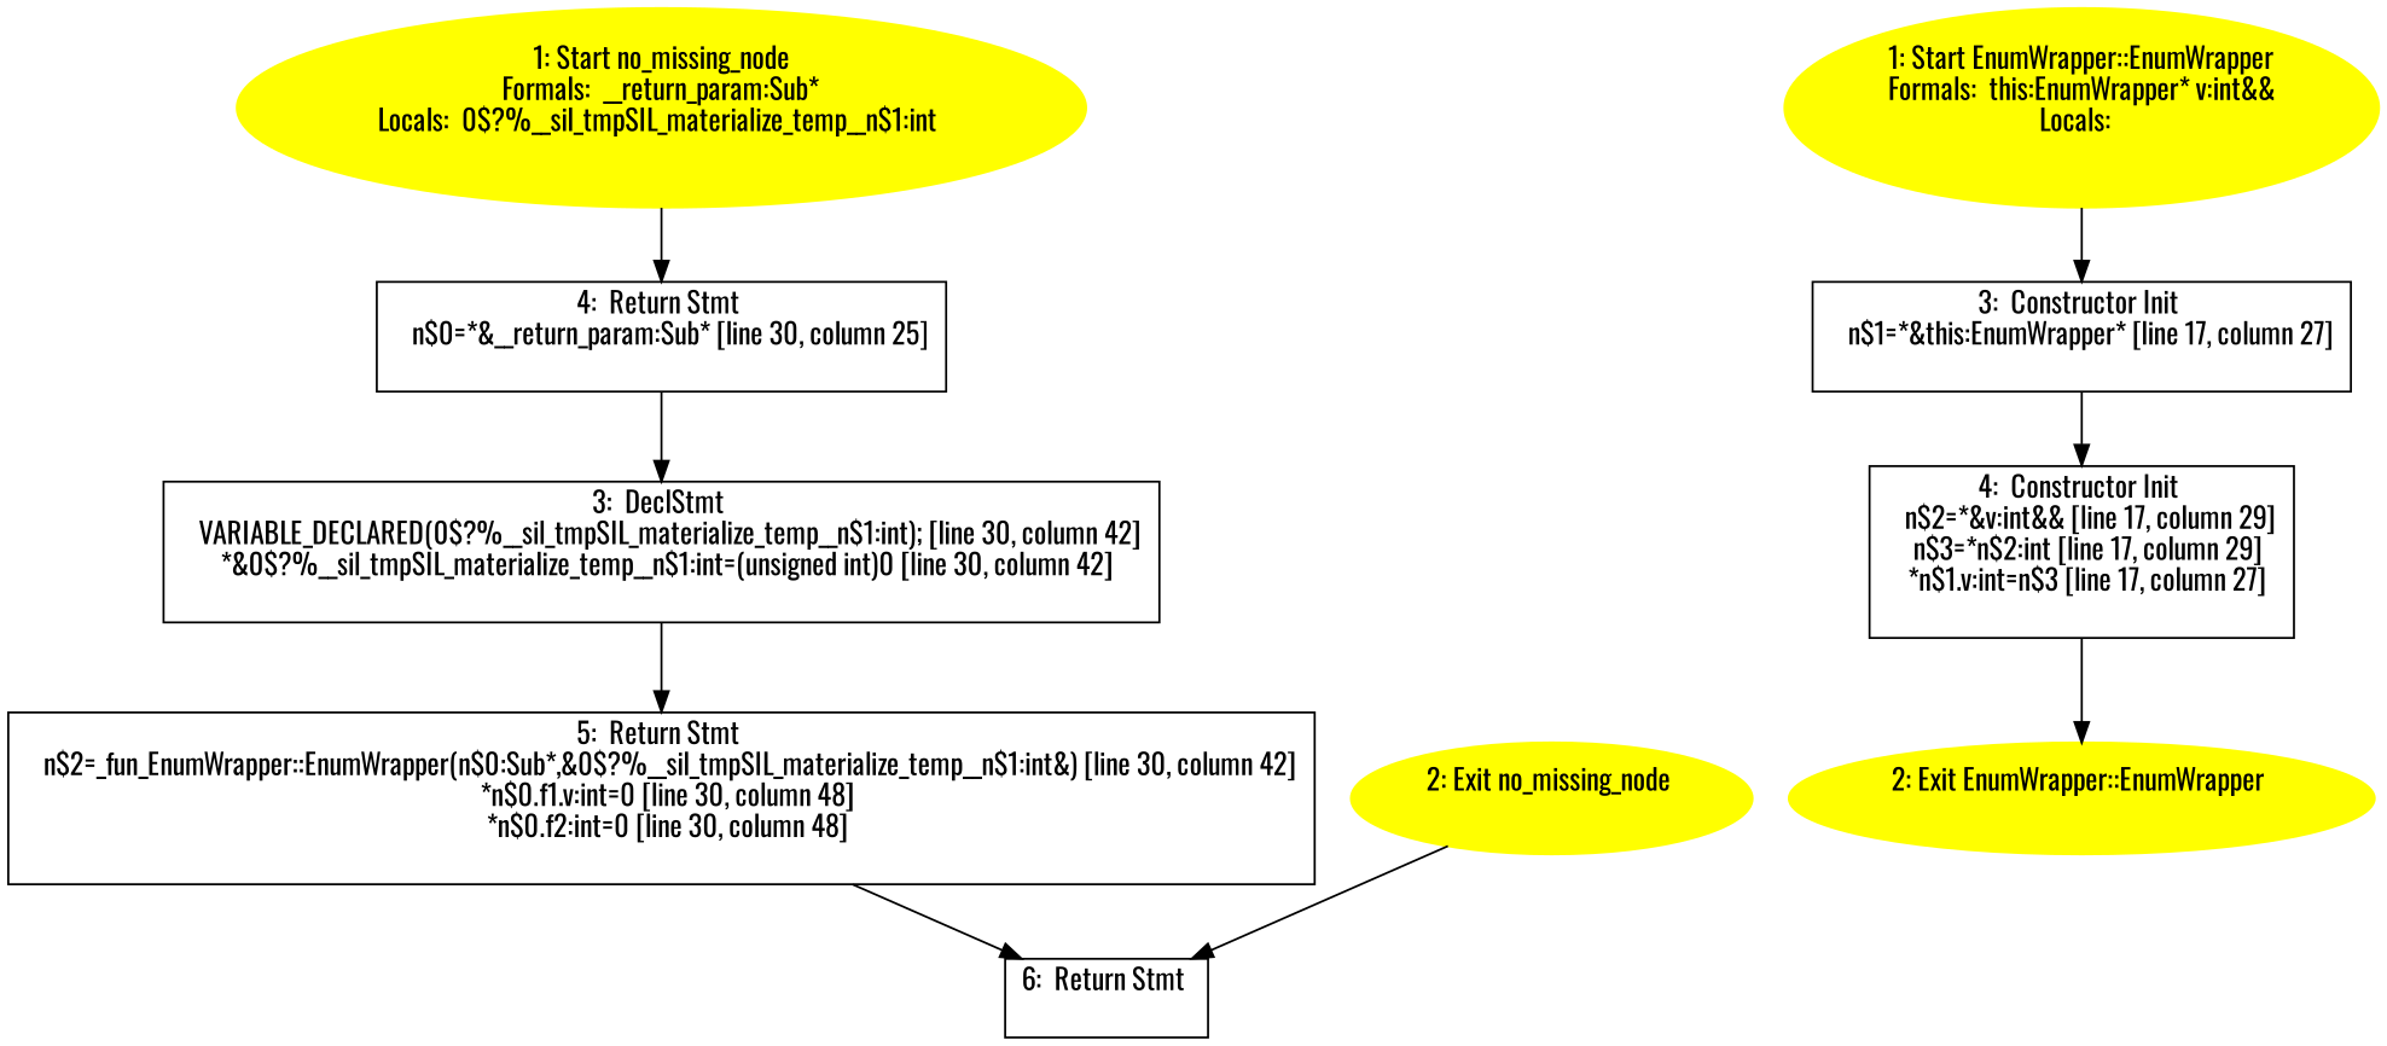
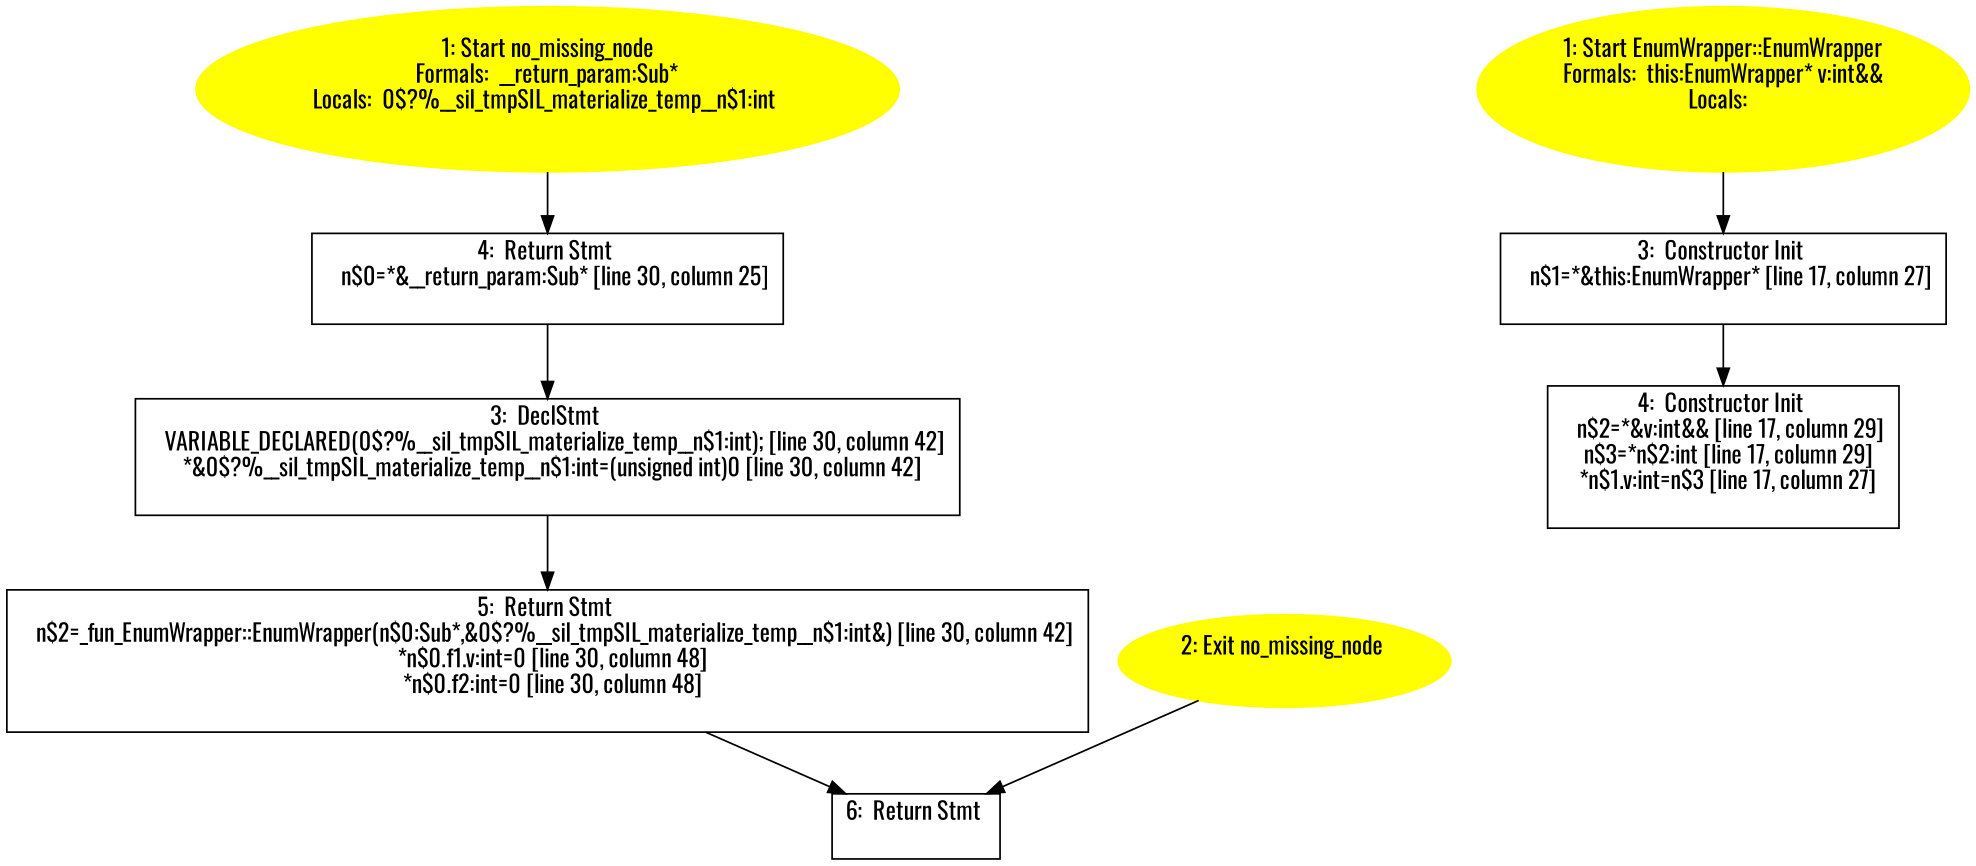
  digraph {
    fontname=Oswald
    node [fontname=Oswald shape=box]
    edge [fontname=Oswald]
    n1 [color=yellow label="1: Start no_missing_node\nFormals:  __return_param:Sub*\nLocals:  0$?%__sil_tmpSIL_materialize_temp__n$1:int \n  " style=filled shape=""]
    n2 [label="4:  Return Stmt \n   n$0=*&__return_param:Sub* [line 30, column 25]\n "]
    n3 [label="3:  DeclStmt \n   VARIABLE_DECLARED(0$?%__sil_tmpSIL_materialize_temp__n$1:int); [line 30, column 42]\n  *&0$?%__sil_tmpSIL_materialize_temp__n$1:int=(unsigned int)0 [line 30, column 42]\n "]
    n4 [label="5:  Return Stmt \n   n$2=_fun_EnumWrapper::EnumWrapper(n$0:Sub*,&0$?%__sil_tmpSIL_materialize_temp__n$1:int&) [line 30, column 42]\n  *n$0.f1.v:int=0 [line 30, column 48]\n  *n$0.f2:int=0 [line 30, column 48]\n "]
    n5 [color=yellow label="2: Exit no_missing_node \n  " style=filled shape=""]
    n6 [label="6:  Return Stmt \n  "]
    n7 [color=yellow label="1: Start EnumWrapper::EnumWrapper\nFormals:  this:EnumWrapper* v:int&&\nLocals:  \n  " style=filled shape=""]
    n8 [label="3:  Constructor Init \n   n$1=*&this:EnumWrapper* [line 17, column 27]\n "]
    n9 [label="4:  Constructor Init \n   n$2=*&v:int&& [line 17, column 29]\n  n$3=*n$2:int [line 17, column 29]\n  *n$1.v:int=n$3 [line 17, column 27]\n "]
-   n10 [color=yellow label="2: Exit EnumWrapper::EnumWrapper \n  " style=filled shape=""]
    n1 -> n2
    n2 -> n3
    n3 -> n4
    n4 -> n6
    n5 -> n6
    n7 -> n8
    n8 -> n9
-   n9 -> n10
  }
